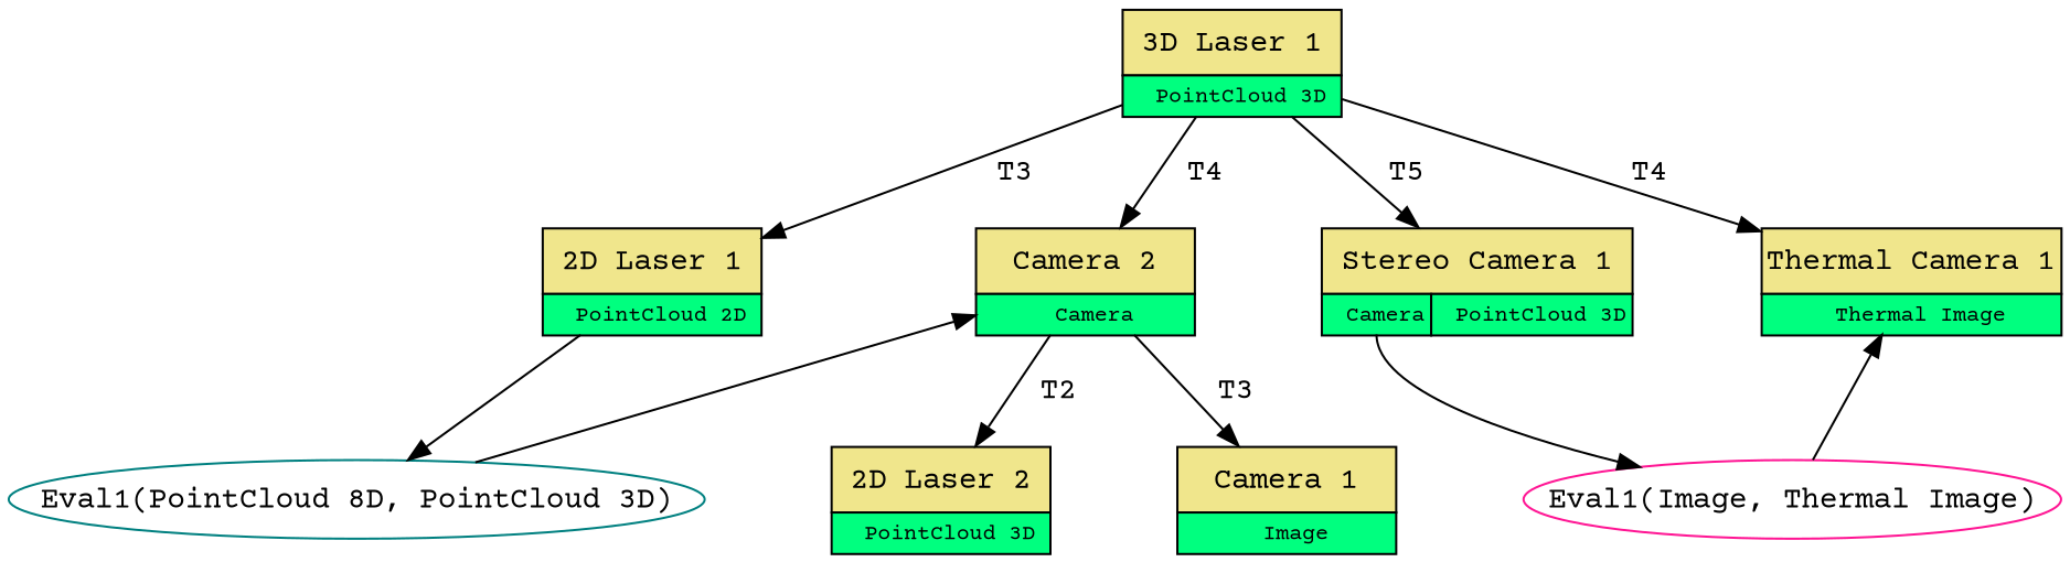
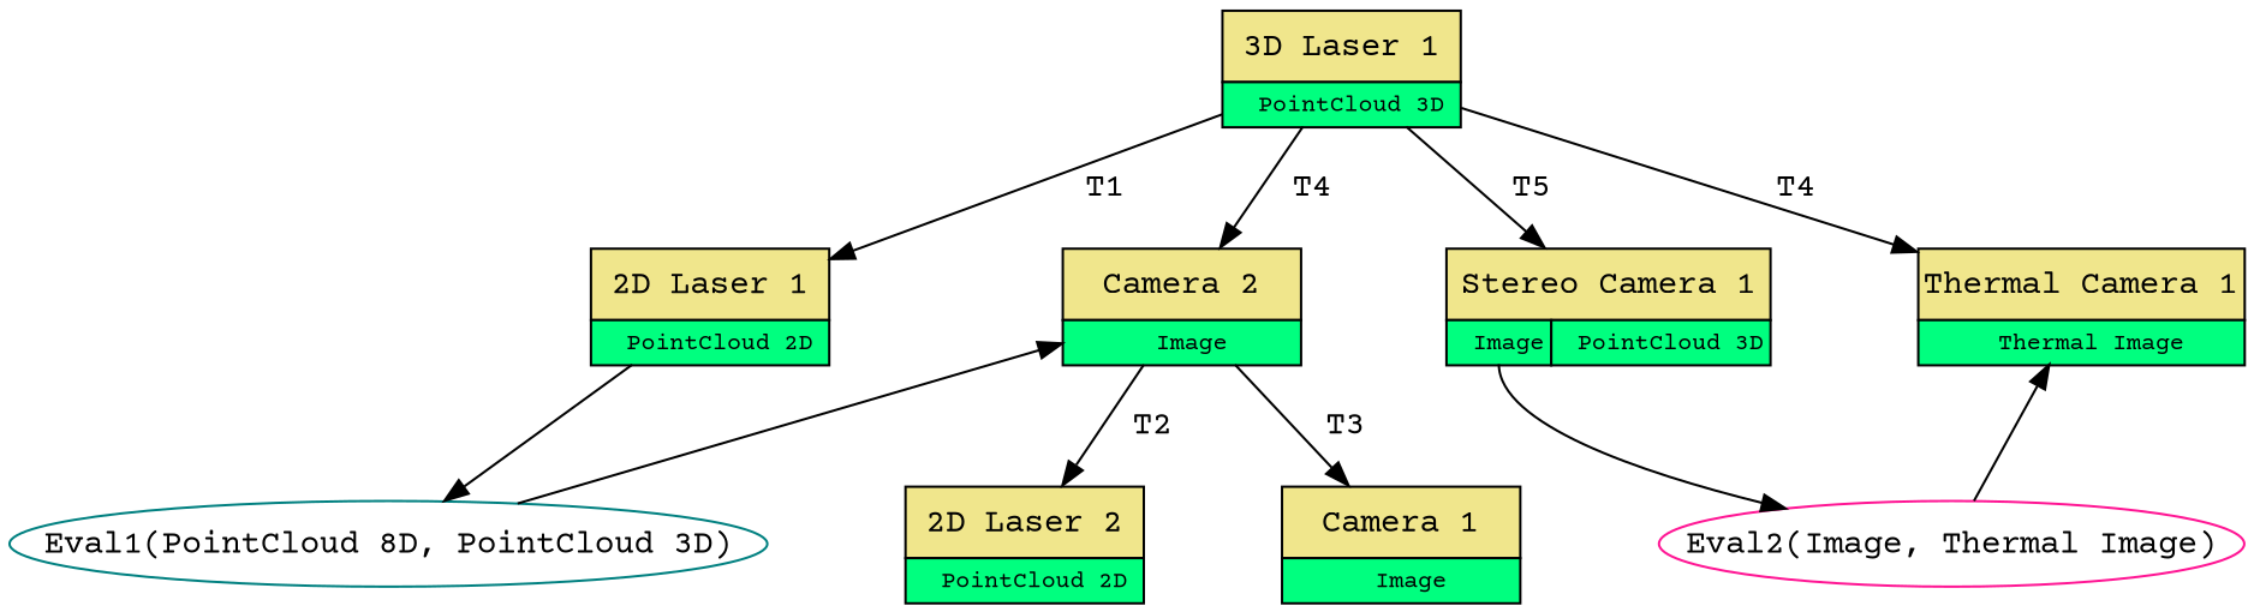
  digraph {
    fontname="Courier Prime"
    nodesep=0.8
    rankdir=TB
    ranksep=0.5
    slipnes=true
    node [fontname="Courier Prime" margin=0 shape=none]
    edge [constraint=true fontname="Courier Prime"]
    n1 [label=< <TABLE BORDER="0" CELLBORDER="1" CELLSPACING="0" CELLPADDING="1"> <TR><TD WIDTH="100%" BGCOLOR="khaki" COLSPAN="1" PORT="here" HEIGHT="30">2D Laser 1</TD> </TR> <TR> <TD BGCOLOR="springgreen" PORT="OD3"> <FONT POINT-SIZE="10">PointCloud 2D</FONT></TD> </TR> </TABLE>>]
    n2 [color=teal label="Eval1(PointCloud 8D, PointCloud 3D)" shape=ellipse]
-   n3 [label=< <TABLE BORDER="0" CELLBORDER="1" CELLSPACING="0" CELLPADDING="1"> <TR><TD WIDTH="100%" BGCOLOR="khaki" COLSPAN="1" PORT="here" HEIGHT="30">Camera 2</TD> </TR> <TR> <TD BGCOLOR="springgreen" PORT="OD3"> <FONT POINT-SIZE="10">Camera</FONT></TD> </TR> </TABLE>>]
-   n4 [label=< <TABLE BORDER="0" CELLBORDER="1" CELLSPACING="0" CELLPADDING="1"> <TR><TD WIDTH="100%" BGCOLOR="khaki" COLSPAN="1" PORT="here" HEIGHT="30">2D Laser 2</TD> </TR> <TR> <TD BGCOLOR="springgreen" PORT="OD3"> <FONT POINT-SIZE="10">PointCloud 3D</FONT></TD> </TR> </TABLE>>]
+   n3 [label=< <TABLE BORDER="0" CELLBORDER="1" CELLSPACING="0" CELLPADDING="1"> <TR><TD WIDTH="100%" BGCOLOR="khaki" COLSPAN="1" PORT="here" HEIGHT="30">Camera 2</TD> </TR> <TR> <TD BGCOLOR="springgreen" PORT="OD3"> <FONT POINT-SIZE="10">Image</FONT></TD> </TR> </TABLE>>]
+   n4 [label=< <TABLE BORDER="0" CELLBORDER="1" CELLSPACING="0" CELLPADDING="1"> <TR><TD WIDTH="100%" BGCOLOR="khaki" COLSPAN="1" PORT="here" HEIGHT="30">2D Laser 2</TD> </TR> <TR> <TD BGCOLOR="springgreen" PORT="OD3"> <FONT POINT-SIZE="10">PointCloud 2D</FONT></TD> </TR> </TABLE>>]
    n5 [label=< <TABLE BORDER="0" CELLBORDER="1" CELLSPACING="0" CELLPADDING="1"> <TR><TD WIDTH="100%" BGCOLOR="khaki" COLSPAN="1" PORT="here" HEIGHT="30">Camera 1</TD> </TR> <TR> <TD BGCOLOR="springgreen" PORT="OD3"> <FONT POINT-SIZE="10">Image</FONT></TD> </TR> </TABLE>>]
-   n6 [label=< <TABLE BORDER="0" CELLBORDER="1" CELLSPACING="0" CELLPADDING="1"> <TR><TD WIDTH="100%" BGCOLOR="khaki" COLSPAN="2" PORT="here" HEIGHT="30">Stereo Camera 1</TD> </TR> <TR> <TD BGCOLOR="springgreen" PORT="OD6"> <FONT POINT-SIZE="10">Camera</FONT></TD> <TD BGCOLOR="springgreen" PORT="OD3"> <FONT POINT-SIZE="10">PointCloud 3D</FONT></TD> </TR> </TABLE>>]
-   n7 [color=deeppink label="Eval1(Image, Thermal Image)" shape=ellipse]
+   n6 [label=< <TABLE BORDER="0" CELLBORDER="1" CELLSPACING="0" CELLPADDING="1"> <TR><TD WIDTH="100%" BGCOLOR="khaki" COLSPAN="2" PORT="here" HEIGHT="30">Stereo Camera 1</TD> </TR> <TR> <TD BGCOLOR="springgreen" PORT="OD6"> <FONT POINT-SIZE="10">Image</FONT></TD> <TD BGCOLOR="springgreen" PORT="OD3"> <FONT POINT-SIZE="10">PointCloud 3D</FONT></TD> </TR> </TABLE>>]
+   n7 [color=deeppink label="Eval2(Image, Thermal Image)" shape=ellipse]
    n8 [label=< <TABLE BORDER="0" CELLBORDER="1" CELLSPACING="0" CELLPADDING="1"> <TR><TD WIDTH="100%" BGCOLOR="khaki" COLSPAN="1" PORT="here" HEIGHT="30">Thermal Camera 1</TD> </TR> <TR> <TD BGCOLOR="springgreen" PORT="OD3"> <FONT POINT-SIZE="10">Thermal Image</FONT></TD> </TR> </TABLE>>]
    n9 [label=< <TABLE BORDER="0" CELLBORDER="1" CELLSPACING="0" CELLPADDING="1"> <TR><TD WIDTH="100%" BGCOLOR="khaki" COLSPAN="1" PORT="here" HEIGHT="30">3D Laser 1</TD> </TR> <TR> <TD BGCOLOR="springgreen" PORT="OD3"> <FONT POINT-SIZE="10">PointCloud 3D</FONT></TD> </TR> </TABLE>> root=true]
    n1 -> n2 [arrowtype=none]
    n2 -> n3 [arrowtype=none constraint=false]
    n3 -> n4 [label=" T2"]
    n3 -> n5 [label=" T3"]
    n6 -> n7 [arrowtype=none tailport=OD6]
    n7 -> n8 [arrowtype=none constraint=false]
-   n9 -> n1 [label=" T3"]
+   n9 -> n1 [label=" T1"]
    n9 -> n3 [label=" T4"]
    n9 -> n6 [label=" T5"]
    n9 -> n8 [label=" T4"]
  }
